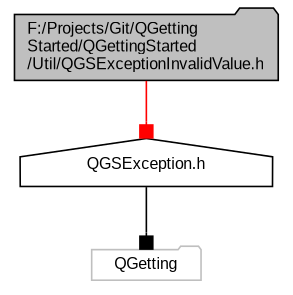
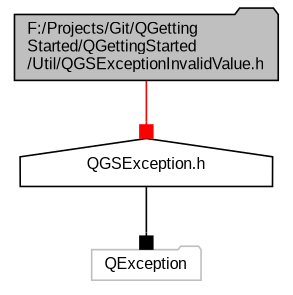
  digraph {
    fontname="Liberation Sans"
    node [color=black fillcolor=white fontname="Liberation Sans" fontsize=10 shape=folder style=filled]
    edge [fontname="Liberation Sans" fontsize=10 labelfontname=Helvetica labelfontsize=10 style=solid arrowhead=box]
    n1 [fillcolor=grey75 fontcolor=black height=0.2 label="F:/Projects/Git/QGetting\lStarted/QGettingStarted\l/Util/QGSExceptionInvalidValue.h" width=0.4]
    n2 [height=0.2 label="QGSException.h" shape=house width=0.4]
-   n3 [color=grey75 height=0.2 label=QGetting width=0.4]
+   n3 [color=grey75 height=0.2 label=QException width=0.4]
    n1 -> n2 [color=red]
    n2 -> n3 [color=black]
  }
